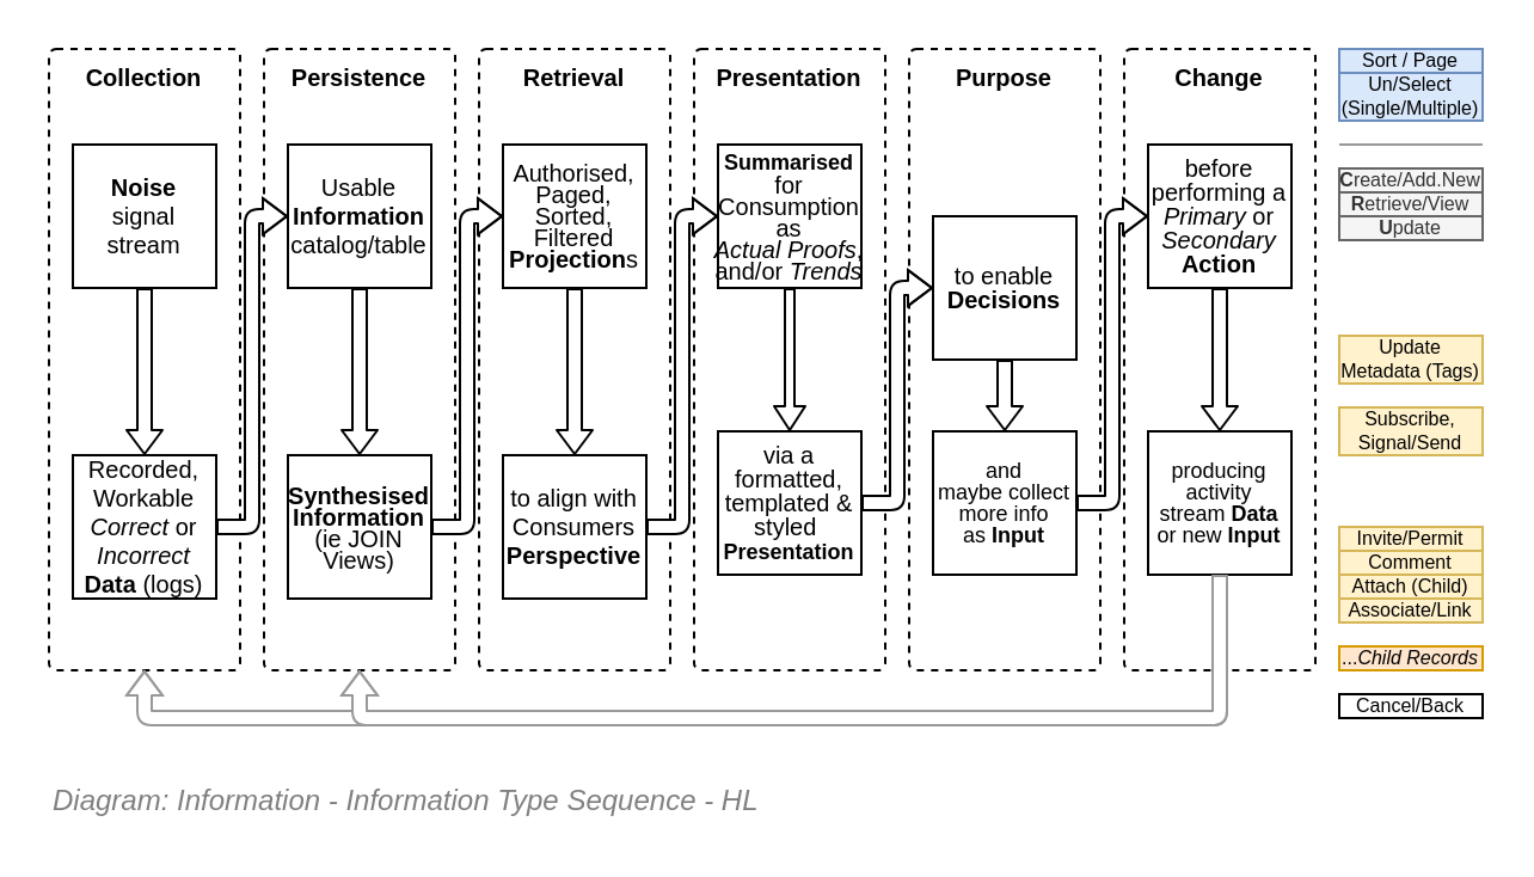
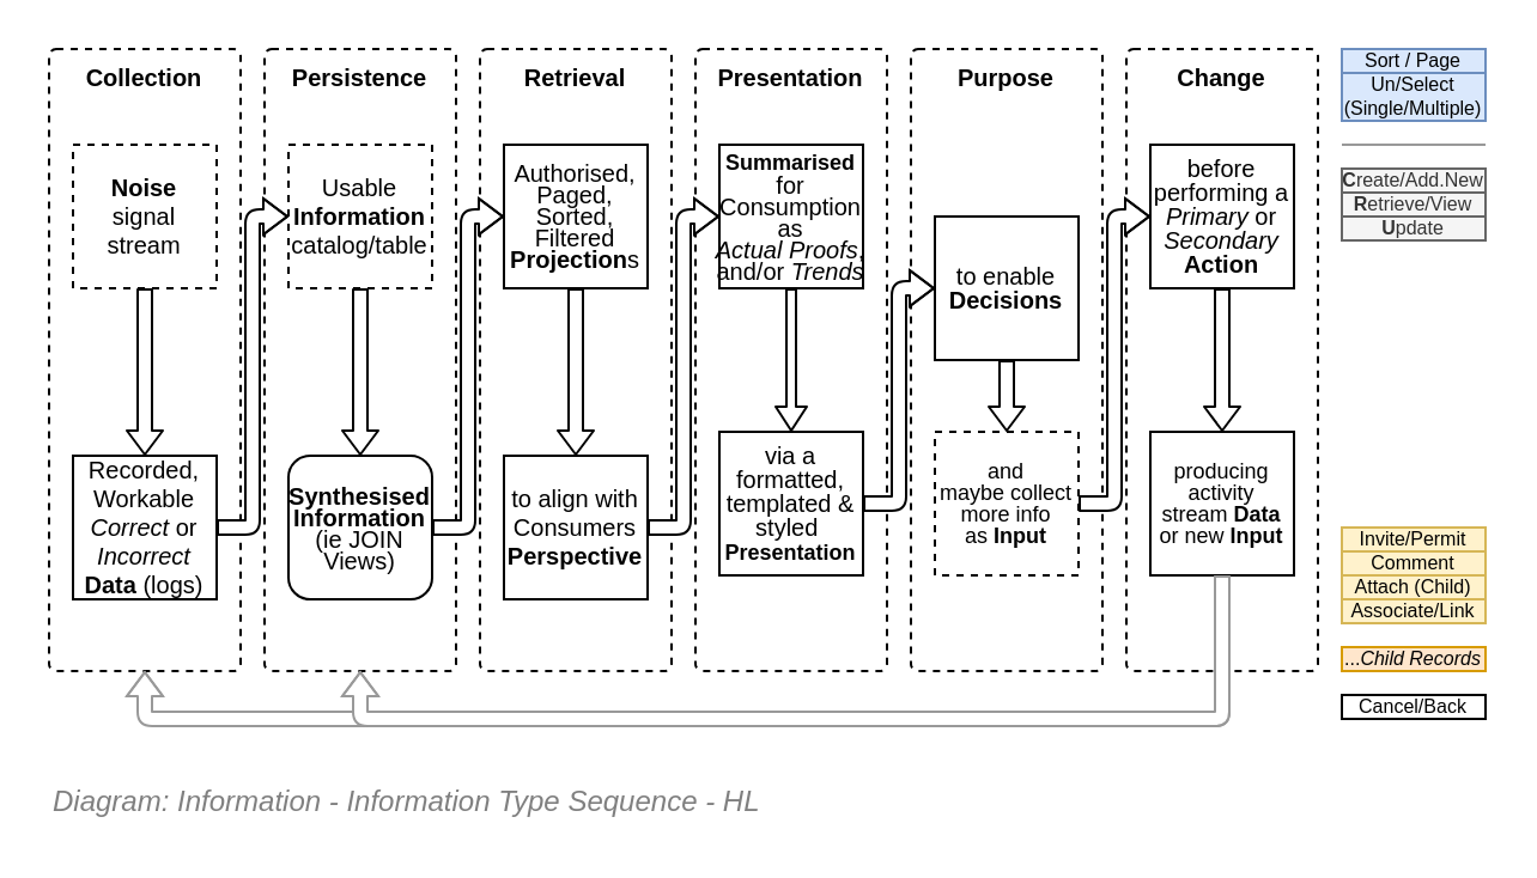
  <mxCell id="0" />
  <mxCell id="1" parent="0" />
  <mxCell id="2" value="Purpose" style="rounded=1;whiteSpace=wrap;html=1;strokeWidth=1;fontSize=10;align=center;dashed=1;absoluteArcSize=1;verticalAlign=top;fontStyle=1;arcSize=6;snapToPoint=1;container=1;collapsible=0;recursiveResize=0;" parent="1" vertex="1"><mxGeometry x="380" y="20" width="80" height="260" as="geometry" /></mxCell>
  <mxCell id="3" value="&lt;p style=&quot;line-height: 100%&quot;&gt;to enable &lt;b&gt;Decisions&lt;/b&gt;&lt;br&gt;&lt;/p&gt;" style="rounded=0;whiteSpace=wrap;html=1;strokeWidth=1;fontSize=10;align=center;" parent="2" vertex="1"><mxGeometry x="10" y="70" width="60" height="60" as="geometry" /></mxCell>
  <mxCell id="4" value="" style="shape=flexArrow;endArrow=classic;html=1;strokeWidth=1;fillColor=#ffffff;fontSize=10;endWidth=8;endSize=3;entryX=0.5;entryY=0;entryDx=0;entryDy=0;gradientColor=#ffffff;startSize=2;startWidth=8;width=6;exitX=0.5;exitY=1;exitDx=0;exitDy=0;" parent="2" source="3" target="5" edge="1"><mxGeometry width="50" height="50" relative="1" as="geometry"><mxPoint x="130" y="230" as="sourcePoint" /><mxPoint x="-70" y="60" as="targetPoint" /></mxGeometry></mxCell>
- <mxCell id="5" value="&lt;p style=&quot;line-height: 100% ; font-size: 9px&quot;&gt;and &lt;br&gt;maybe collect more&amp;nbsp;info as&amp;nbsp;&lt;b&gt;Input&lt;/b&gt;&lt;br&gt;&lt;/p&gt;" style="rounded=0;whiteSpace=wrap;html=1;strokeWidth=1;fontSize=10;align=center;" parent="2" vertex="1"><mxGeometry x="10" y="160" width="60" height="60" as="geometry" /></mxCell>
+ <mxCell id="5" value="&lt;p style=&quot;line-height: 100% ; font-size: 9px&quot;&gt;and &lt;br&gt;maybe collect more&amp;nbsp;info as&amp;nbsp;&lt;b&gt;Input&lt;/b&gt;&lt;br&gt;&lt;/p&gt;" style="rounded=0;whiteSpace=wrap;html=1;strokeWidth=1;fontSize=10;align=center;dashed=1;" parent="2" vertex="1"><mxGeometry x="10" y="160" width="60" height="60" as="geometry" /></mxCell>
  <mxCell id="6" value="Change" style="rounded=1;whiteSpace=wrap;html=1;strokeWidth=1;fontSize=10;align=center;dashed=1;absoluteArcSize=1;verticalAlign=top;fontStyle=1;arcSize=6;snapToPoint=1;recursiveResize=0;collapsible=0;container=1;" parent="1" vertex="1"><mxGeometry x="470" y="20" width="80" height="260" as="geometry" /></mxCell>
  <mxCell id="7" value="&lt;p style=&quot;line-height: 100%&quot;&gt;before&lt;br&gt;performing a &lt;i&gt;Primary&lt;/i&gt; or &lt;i&gt;Secondary&lt;/i&gt;&lt;br&gt;&lt;b&gt;Action&lt;/b&gt;&lt;br&gt;&lt;/p&gt;" style="rounded=0;whiteSpace=wrap;html=1;strokeWidth=1;fontSize=10;align=center;" parent="6" vertex="1"><mxGeometry x="10" y="40" width="60" height="60" as="geometry" /></mxCell>
  <mxCell id="8" value="&lt;p style=&quot;line-height: 100% ; font-size: 9px&quot;&gt;producing activity stream&amp;nbsp;&lt;b&gt;Data&lt;/b&gt; or new&amp;nbsp;&lt;b&gt;Input&lt;/b&gt;&lt;br&gt;&lt;/p&gt;" style="rounded=0;whiteSpace=wrap;html=1;strokeWidth=1;fontSize=10;align=center;" parent="6" vertex="1"><mxGeometry x="10" y="160" width="60" height="60" as="geometry" /></mxCell>
  <mxCell id="9" value="" style="shape=flexArrow;endArrow=classic;html=1;strokeWidth=1;fillColor=#ffffff;fontSize=10;endWidth=8;endSize=3;entryX=0.5;entryY=0;entryDx=0;entryDy=0;gradientColor=#ffffff;startSize=2;startWidth=8;width=6;exitX=0.5;exitY=1;exitDx=0;exitDy=0;" parent="6" source="7" target="8" edge="1"><mxGeometry width="50" height="50" relative="1" as="geometry"><mxPoint x="440" y="250" as="sourcePoint" /><mxPoint x="440" y="320" as="targetPoint" /></mxGeometry></mxCell>
  <mxCell id="10" value="Presentation" style="rounded=1;whiteSpace=wrap;html=1;strokeWidth=1;fontSize=10;align=center;dashed=1;absoluteArcSize=1;verticalAlign=top;fontStyle=1;arcSize=6;snapToPoint=1;container=1;collapsible=0;recursiveResize=0;" parent="1" vertex="1"><mxGeometry x="290" y="20" width="80" height="260" as="geometry" /></mxCell>
  <mxCell id="11" value="&lt;p style=&quot;line-height: 90%&quot;&gt;&lt;b&gt;&lt;font style=&quot;font-size: 9px&quot;&gt;Summarised&lt;/font&gt;&lt;/b&gt;&lt;br&gt;for Consumption&lt;br&gt;as &lt;i&gt;Actual&lt;/i&gt;&amp;nbsp;&lt;i&gt;Proofs&lt;/i&gt;, and&lt;span&gt;/or&amp;nbsp;&lt;/span&gt;&lt;i&gt;Trends&lt;/i&gt;&lt;/p&gt;" style="rounded=0;whiteSpace=wrap;html=1;strokeWidth=1;fontSize=10;align=center;" parent="10" vertex="1"><mxGeometry x="10" y="40" width="60" height="60" as="geometry" /></mxCell>
  <mxCell id="12" value="" style="shape=flexArrow;endArrow=classic;html=1;strokeWidth=1;fillColor=#ffffff;fontSize=10;endWidth=8;endSize=3;gradientColor=#ffffff;startSize=2;startWidth=8;width=4;exitX=0.5;exitY=1;exitDx=0;exitDy=0;entryX=0.5;entryY=0;entryDx=0;entryDy=0;" parent="10" source="11" target="13" edge="1"><mxGeometry width="50" height="50" relative="1" as="geometry"><mxPoint x="-40" y="80" as="sourcePoint" /><mxPoint x="-40" y="100" as="targetPoint" /></mxGeometry></mxCell>
  <mxCell id="13" value="&lt;p style=&quot;line-height: 100%&quot;&gt;via a formatted, templated &amp;amp; styled&amp;nbsp;&lt;br&gt;&lt;b&gt;&lt;font style=&quot;font-size: 9px&quot;&gt;Presentation&lt;/font&gt;&lt;/b&gt;&lt;/p&gt;" style="rounded=0;whiteSpace=wrap;html=1;strokeWidth=1;fontSize=10;align=center;" parent="10" vertex="1"><mxGeometry x="10" y="160" width="60" height="60" as="geometry" /></mxCell>
  <mxCell id="14" value="Retrieval" style="rounded=1;whiteSpace=wrap;html=1;strokeWidth=1;fontSize=10;align=center;dashed=1;absoluteArcSize=1;verticalAlign=top;fontStyle=1;arcSize=6;snapToPoint=1;collapsible=0;recursiveResize=0;container=1;" parent="1" vertex="1"><mxGeometry x="200" y="20" width="80" height="260" as="geometry" /></mxCell>
  <mxCell id="15" value="Persistence" style="rounded=1;whiteSpace=wrap;html=1;strokeWidth=1;fontSize=10;align=center;dashed=1;absoluteArcSize=1;verticalAlign=top;fontStyle=1;arcSize=6;snapToPoint=1;container=1;autosize=0;recursiveResize=0;collapsible=0;" parent="1" vertex="1"><mxGeometry x="110" y="20" width="80" height="260" as="geometry" /></mxCell>
  <mxCell id="16" value="Collection" style="rounded=1;whiteSpace=wrap;html=1;strokeWidth=1;fontSize=10;align=center;dashed=1;absoluteArcSize=1;verticalAlign=top;fontStyle=1;arcSize=6;snapToPoint=1;container=1;collapsible=0;" parent="1" vertex="1"><mxGeometry x="20" y="20" width="80" height="260" as="geometry" /></mxCell>
- <mxCell id="17" value="Usable&lt;br&gt;&lt;b&gt;Information &lt;/b&gt;catalog/table" style="rounded=0;whiteSpace=wrap;html=1;strokeWidth=1;fontSize=10;align=center;" parent="1" vertex="1"><mxGeometry x="120" y="60" width="60" height="60" as="geometry" /></mxCell>
+ <mxCell id="17" value="Usable&lt;br&gt;&lt;b&gt;Information &lt;/b&gt;catalog/table" style="rounded=0;whiteSpace=wrap;html=1;strokeWidth=1;fontSize=10;align=center;dashed=1;" parent="1" vertex="1"><mxGeometry x="120" y="60" width="60" height="60" as="geometry" /></mxCell>
  <mxCell id="18" value="Recorded, Workable&lt;br&gt;&lt;i&gt;Correct&lt;/i&gt; or &lt;i&gt;Incorrect&lt;/i&gt;&lt;br&gt;&lt;b&gt;Data&lt;/b&gt;&amp;nbsp;(logs)" style="rounded=0;whiteSpace=wrap;html=1;strokeWidth=1;fontSize=10;align=center;" parent="1" vertex="1"><mxGeometry x="30" y="190" width="60" height="60" as="geometry" /></mxCell>
  <mxCell id="19" value="&lt;p style=&quot;line-height: 90%&quot;&gt;Authorised,&lt;br&gt;Paged, Sorted, Filtered&lt;br&gt;&lt;b&gt;Projection&lt;/b&gt;s&lt;/p&gt;" style="rounded=0;whiteSpace=wrap;html=1;strokeWidth=1;fontSize=10;align=center;" parent="1" vertex="1"><mxGeometry x="210" y="60" width="60" height="60" as="geometry" /></mxCell>
  <mxCell id="20" value="&lt;p style=&quot;line-height: 120%&quot;&gt;to align with Consumers&lt;br&gt;&lt;b&gt;Perspective&lt;/b&gt;&lt;/p&gt;" style="rounded=0;whiteSpace=wrap;html=1;strokeWidth=1;fontSize=10;align=center;" parent="1" vertex="1"><mxGeometry x="210" y="190" width="60" height="60" as="geometry" /></mxCell>
- <mxCell id="21" value="&lt;p style=&quot;line-height: 90%&quot;&gt;&lt;b&gt;Synthesised&lt;/b&gt;&lt;br&gt;&lt;b&gt;Information&lt;/b&gt;&lt;br&gt;(ie JOIN Views)&lt;br&gt;&lt;/p&gt;" style="rounded=0;whiteSpace=wrap;html=1;strokeWidth=1;fontSize=10;align=center;" parent="1" vertex="1"><mxGeometry x="120" y="190" width="60" height="60" as="geometry" /></mxCell>
- <mxCell id="22" value="&lt;b&gt;Noise&lt;/b&gt;&lt;br&gt;signal stream" style="rounded=0;whiteSpace=wrap;html=1;strokeWidth=1;fontSize=10;align=center;" parent="1" vertex="1"><mxGeometry x="30" y="60" width="60" height="60" as="geometry" /></mxCell>
+ <mxCell id="21" value="&lt;p style=&quot;line-height: 90%&quot;&gt;&lt;b&gt;Synthesised&lt;/b&gt;&lt;br&gt;&lt;b&gt;Information&lt;/b&gt;&lt;br&gt;(ie JOIN Views)&lt;br&gt;&lt;/p&gt;" style="whiteSpace=wrap;html=1;strokeWidth=1;fontSize=10;align=center;rounded=1;" parent="1" vertex="1"><mxGeometry x="120" y="190" width="60" height="60" as="geometry" /></mxCell>
+ <mxCell id="22" value="&lt;b&gt;Noise&lt;/b&gt;&lt;br&gt;signal stream" style="rounded=0;whiteSpace=wrap;html=1;strokeWidth=1;fontSize=10;align=center;dashed=1;" parent="1" vertex="1"><mxGeometry x="30" y="60" width="60" height="60" as="geometry" /></mxCell>
  <mxCell id="23" value="" style="shape=flexArrow;endArrow=classic;html=1;strokeWidth=1;fillColor=#ffffff;fontSize=10;endWidth=8;endSize=3;entryX=0.5;entryY=0;entryDx=0;entryDy=0;gradientColor=#ffffff;startSize=2;startWidth=8;width=6;exitX=0.5;exitY=1;exitDx=0;exitDy=0;" parent="1" source="22" target="18" edge="1"><mxGeometry width="50" height="50" relative="1" as="geometry"><mxPoint x="60" y="120" as="sourcePoint" /><mxPoint x="-50" y="220" as="targetPoint" /></mxGeometry></mxCell>
  <mxCell id="24" value="" style="shape=flexArrow;endArrow=classic;html=1;strokeWidth=1;fillColor=#ffffff;fontSize=10;endWidth=8;endSize=3;entryX=0;entryY=0.5;entryDx=0;entryDy=0;gradientColor=#ffffff;startSize=2;startWidth=8;width=6;exitX=1;exitY=0.5;exitDx=0;exitDy=0;edgeStyle=elbowEdgeStyle;" parent="1" source="18" target="17" edge="1"><mxGeometry width="50" height="50" relative="1" as="geometry"><mxPoint x="70" y="130" as="sourcePoint" /><mxPoint x="70" y="150" as="targetPoint" /></mxGeometry></mxCell>
  <mxCell id="25" value="" style="shape=flexArrow;endArrow=classic;html=1;strokeWidth=1;fillColor=#ffffff;fontSize=10;endWidth=8;endSize=3;entryX=0;entryY=0.5;entryDx=0;entryDy=0;gradientColor=#ffffff;startSize=2;startWidth=8;width=6;exitX=1;exitY=0.5;exitDx=0;exitDy=0;edgeStyle=elbowEdgeStyle;" parent="1" source="21" target="19" edge="1"><mxGeometry width="50" height="50" relative="1" as="geometry"><mxPoint x="100" y="170" as="sourcePoint" /><mxPoint x="130" y="110" as="targetPoint" /></mxGeometry></mxCell>
  <mxCell id="26" value="" style="shape=flexArrow;endArrow=classic;html=1;strokeWidth=1;fillColor=#ffffff;fontSize=10;endWidth=8;endSize=3;entryX=0;entryY=0.5;entryDx=0;entryDy=0;gradientColor=#ffffff;startSize=2;startWidth=8;width=6;exitX=1;exitY=0.5;exitDx=0;exitDy=0;edgeStyle=elbowEdgeStyle;" parent="1" source="20" target="11" edge="1"><mxGeometry width="50" height="50" relative="1" as="geometry"><mxPoint x="190" y="170" as="sourcePoint" /><mxPoint x="220" y="110" as="targetPoint" /></mxGeometry></mxCell>
  <mxCell id="27" value="" style="shape=flexArrow;endArrow=classic;html=1;strokeWidth=1;fillColor=#ffffff;fontSize=10;endWidth=8;endSize=3;gradientColor=#ffffff;startSize=2;startWidth=8;width=6;exitX=0.5;exitY=1;exitDx=0;exitDy=0;" parent="1" source="17" target="21" edge="1"><mxGeometry width="50" height="50" relative="1" as="geometry"><mxPoint x="70" y="130" as="sourcePoint" /><mxPoint x="70" y="150" as="targetPoint" /></mxGeometry></mxCell>
  <mxCell id="28" value="" style="shape=flexArrow;endArrow=classic;html=1;strokeWidth=1;fillColor=#ffffff;fontSize=10;endWidth=8;endSize=3;gradientColor=#ffffff;startSize=2;startWidth=8;width=6;exitX=0.5;exitY=1;exitDx=0;exitDy=0;entryX=0.5;entryY=0;entryDx=0;entryDy=0;" parent="1" source="19" target="20" edge="1"><mxGeometry width="50" height="50" relative="1" as="geometry"><mxPoint x="160" y="130" as="sourcePoint" /><mxPoint x="160" y="150" as="targetPoint" /></mxGeometry></mxCell>
  <mxCell id="29" value="" style="shape=flexArrow;endArrow=classic;html=1;strokeWidth=1;fillColor=#ffffff;fontSize=10;endWidth=8;endSize=3;gradientColor=#ffffff;startSize=2;startWidth=8;width=6;exitX=1;exitY=0.5;exitDx=0;exitDy=0;edgeStyle=elbowEdgeStyle;" parent="1" source="5" target="7" edge="1"><mxGeometry width="50" height="50" relative="1" as="geometry"><mxPoint x="350" y="130" as="sourcePoint" /><mxPoint x="350" y="150" as="targetPoint" /></mxGeometry></mxCell>
  <mxCell id="30" value="" style="shape=flexArrow;endArrow=classic;html=1;strokeWidth=1;fillColor=#ffffff;fontSize=10;endWidth=8;endSize=3;gradientColor=#ffffff;startSize=2;startWidth=8;width=6;exitX=1;exitY=0.5;exitDx=0;exitDy=0;edgeStyle=elbowEdgeStyle;" parent="1" source="13" target="3" edge="1"><mxGeometry width="50" height="50" relative="1" as="geometry"><mxPoint x="280" y="170" as="sourcePoint" /><mxPoint x="310" y="110" as="targetPoint" /></mxGeometry></mxCell>
  <mxCell id="31" value="Sort / Page" style="rounded=0;whiteSpace=wrap;html=1;strokeWidth=1;fontSize=8;align=center;strokeColor=#6c8ebf;fillColor=#dae8fc;" parent="1" vertex="1"><mxGeometry x="560" y="20" width="60" height="10" as="geometry" /></mxCell>
  <mxCell id="32" value="&lt;b&gt;C&lt;/b&gt;reate/Add.New" style="rounded=0;whiteSpace=wrap;html=1;strokeWidth=1;fontSize=8;align=center;strokeColor=#666666;fillColor=#f5f5f5;fontColor=#333333;" parent="1" vertex="1"><mxGeometry x="560" y="70" width="60" height="10" as="geometry" /></mxCell>
  <mxCell id="33" value="Un/Select (Single/Multiple)" style="rounded=0;whiteSpace=wrap;html=1;strokeWidth=1;fontSize=8;align=center;strokeColor=#6c8ebf;fillColor=#dae8fc;" parent="1" vertex="1"><mxGeometry x="560" y="30" width="60" height="20" as="geometry" /></mxCell>
  <mxCell id="34" value="" style="shape=flexArrow;endArrow=classic;html=1;strokeWidth=1;fontSize=10;endWidth=8;endSize=3;entryX=0.5;entryY=1;entryDx=0;entryDy=0;startSize=2;startWidth=8;width=6;exitX=0.5;exitY=1;exitDx=0;exitDy=0;strokeColor=#999999;" parent="1" source="8" target="16" edge="1"><mxGeometry width="50" height="50" relative="1" as="geometry"><mxPoint x="910" y="320" as="sourcePoint" /><mxPoint x="910" y="370" as="targetPoint" /><Array as="points"><mxPoint x="510" y="300" /><mxPoint x="60" y="300" /></Array></mxGeometry></mxCell>
  <mxCell id="35" value="" style="shape=flexArrow;endArrow=classic;html=1;strokeWidth=1;fillColor=#ffffff;fontSize=10;endWidth=8;endSize=3;entryX=0.5;entryY=1;entryDx=0;entryDy=0;gradientColor=#ffffff;startSize=2;startWidth=8;width=6;exitX=0.5;exitY=1;exitDx=0;exitDy=0;strokeColor=#999999;" parent="1" source="8" target="15" edge="1"><mxGeometry width="50" height="50" relative="1" as="geometry"><mxPoint x="520" y="260" as="sourcePoint" /><mxPoint x="70" y="290" as="targetPoint" /><Array as="points"><mxPoint x="510" y="300" /><mxPoint x="150" y="300" /></Array></mxGeometry></mxCell>
  <mxCell id="36" value="&lt;b&gt;R&lt;/b&gt;etrieve/View" style="rounded=0;whiteSpace=wrap;html=1;strokeWidth=1;fontSize=8;align=center;strokeColor=#666666;fillColor=#f5f5f5;fontColor=#333333;" parent="1" vertex="1"><mxGeometry x="560" y="80" width="60" height="10" as="geometry" /></mxCell>
  <mxCell id="37" value="&lt;b&gt;U&lt;/b&gt;pdate" style="rounded=0;whiteSpace=wrap;html=1;strokeWidth=1;fontSize=8;align=center;strokeColor=#666666;fillColor=#f5f5f5;fontColor=#333333;" parent="1" vertex="1"><mxGeometry x="560" y="90" width="60" height="10" as="geometry" /></mxCell>
- <mxCell id="38" value="Update Metadata (Tags)" style="rounded=0;whiteSpace=wrap;html=1;strokeWidth=1;fontSize=8;align=center;strokeColor=#d6b656;fillColor=#fff2cc;" parent="1" vertex="1"><mxGeometry x="560" y="140" width="60" height="20" as="geometry" /></mxCell>
  <mxCell id="39" value="Invite/Permit" style="rounded=0;whiteSpace=wrap;html=1;strokeWidth=1;fontSize=8;align=center;strokeColor=#d6b656;fillColor=#fff2cc;" parent="1" vertex="1"><mxGeometry x="560" y="220" width="60" height="10" as="geometry" /></mxCell>
- <mxCell id="40" value="Subscribe,&lt;br&gt;Signal/Send" style="rounded=0;whiteSpace=wrap;html=1;strokeWidth=1;fontSize=8;align=center;strokeColor=#d6b656;fillColor=#fff2cc;" parent="1" vertex="1"><mxGeometry x="560" y="170" width="60" height="20" as="geometry" /></mxCell>
  <mxCell id="41" value="Attach (Child)" style="rounded=0;whiteSpace=wrap;html=1;strokeWidth=1;fontSize=8;align=center;strokeColor=#d6b656;fillColor=#fff2cc;" parent="1" vertex="1"><mxGeometry x="560" y="240" width="60" height="10" as="geometry" /></mxCell>
  <mxCell id="42" value="Associate/Link" style="rounded=0;whiteSpace=wrap;html=1;strokeWidth=1;fontSize=8;align=center;strokeColor=#d6b656;fillColor=#fff2cc;" parent="1" vertex="1"><mxGeometry x="560" y="250" width="60" height="10" as="geometry" /></mxCell>
  <mxCell id="43" value="...&lt;i&gt;Child Records&lt;/i&gt;" style="rounded=0;whiteSpace=wrap;html=1;strokeWidth=1;fontSize=8;align=center;strokeColor=#d79b00;fillColor=#ffe6cc;" parent="1" vertex="1"><mxGeometry x="560" y="270" width="60" height="10" as="geometry" /></mxCell>
  <mxCell id="44" value="" style="endArrow=none;html=1;strokeColor=#999999;strokeWidth=1;fillColor=none;gradientColor=#ffffff;fontSize=8;" parent="1" edge="1"><mxGeometry width="50" height="50" relative="1" as="geometry"><mxPoint x="560" y="60" as="sourcePoint" /><mxPoint x="620" y="60" as="targetPoint" /></mxGeometry></mxCell>
  <mxCell id="45" value="Cancel/Back" style="rounded=0;whiteSpace=wrap;html=1;strokeWidth=1;fontSize=8;align=center;" parent="1" vertex="1"><mxGeometry x="560" y="290" width="60" height="10" as="geometry" /></mxCell>
  <mxCell id="46" value="Comment" style="rounded=0;whiteSpace=wrap;html=1;strokeWidth=1;fontSize=8;align=center;strokeColor=#d6b656;fillColor=#fff2cc;" parent="1" vertex="1"><mxGeometry x="560" y="230" width="60" height="10" as="geometry" /></mxCell>
  <mxCell id="47" value="&lt;font style=&quot;font-size: 12px&quot;&gt;Diagram: Information - Information Type Sequence&amp;nbsp;- HL&lt;/font&gt;" style="text;strokeColor=none;fillColor=none;html=1;fontSize=12;fontStyle=2;verticalAlign=middle;align=left;shadow=0;glass=0;comic=0;opacity=30;fontColor=#808080;" parent="1" vertex="1"><mxGeometry x="20" y="325" width="560" height="20" as="geometry" /></mxCell>
